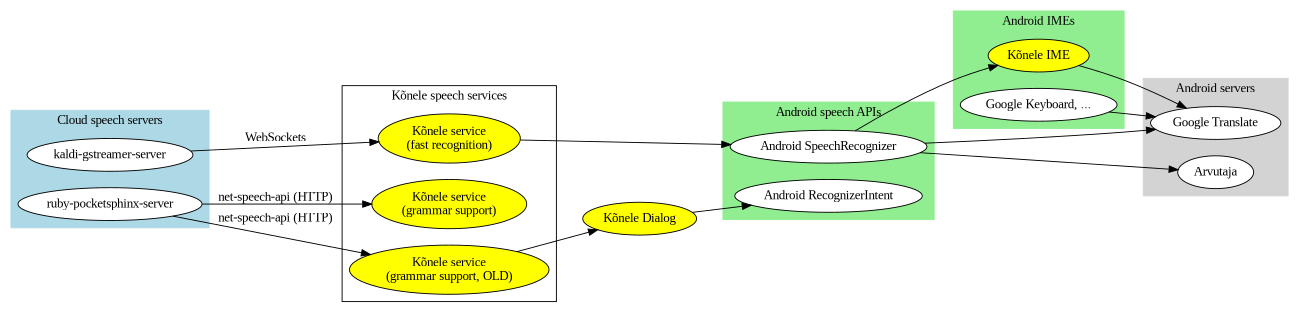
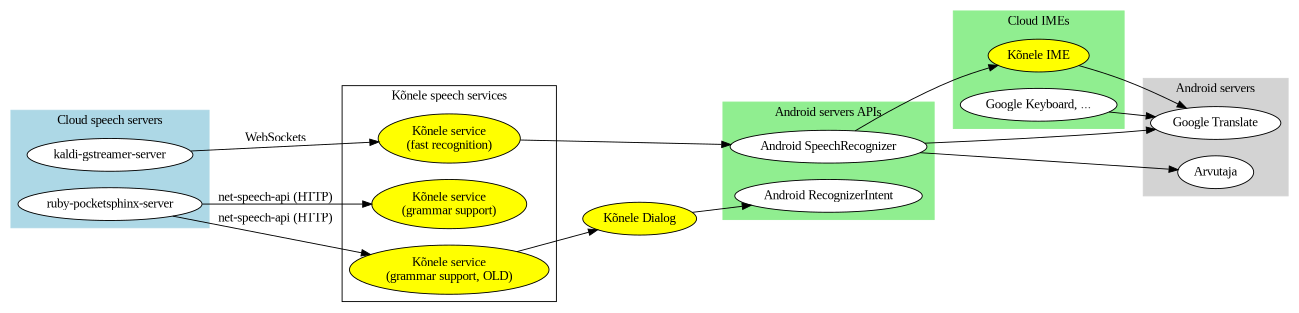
  digraph {
    fontname="Liberation Serif"
    rankdir=LR
    node [fillcolor=white fontname="Liberation Serif" style="rounded,filled"]
    edge [fontname="Liberation Serif"]
    n1 [label="kaldi-gstreamer-server"]
    n2 [label="ruby-pocketsphinx-server"]
    n3 [fillcolor=yellow label="Kõnele service\n(fast recognition)"]
    n4 [fillcolor=yellow label="Kõnele service\n(grammar support)"]
    n5 [fillcolor=yellow label="Kõnele service\n(grammar support, OLD)"]
    "Android SpeechRecognizer"
    "Android RecognizerIntent"
    "Kõnele IME" [fillcolor=yellow]
    n9 [label="Google Keyboard, ..."]
    "Google Translate"
    Arvutaja
    "Kõnele Dialog" [fillcolor=yellow]
    subgraph cluster_1 {
      color=lightblue
      label="Cloud speech servers"
      style=filled
      n1
      n2
    }
    subgraph cluster_2 {
      label="Kõnele speech services"
      n3
      n4
      n5
    }
    subgraph cluster_3 {
      color=lightgreen
-     label="Android speech APIs"
+     label="Android servers APIs"
      style=filled
      "Android SpeechRecognizer"
      "Android RecognizerIntent"
    }
    subgraph cluster_4 {
      color=lightgreen
-     label="Android IMEs"
+     label="Cloud IMEs"
      style=filled
      "Kõnele IME"
      n9
    }
    subgraph cluster_5 {
      color=lightgrey
      label="Android servers"
      style=filled
      "Google Translate"
      Arvutaja
    }
    n1 -> n3 [label=WebSockets]
    n2 -> n4 [label="net-speech-api (HTTP)"]
    n2 -> n5 [label="net-speech-api (HTTP)"]
    n3 -> "Android SpeechRecognizer"
    n5 -> "Kõnele Dialog"
    "Android SpeechRecognizer" -> "Kõnele IME"
    "Android SpeechRecognizer" -> "Google Translate"
    "Android SpeechRecognizer" -> Arvutaja
    "Kõnele IME" -> "Google Translate"
    n9 -> "Google Translate"
    "Kõnele Dialog" -> "Android RecognizerIntent"
  }
